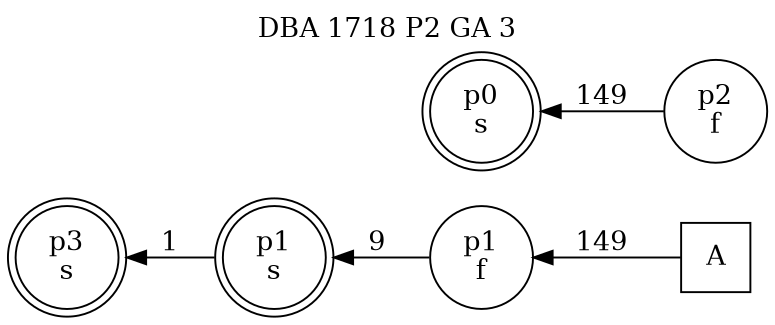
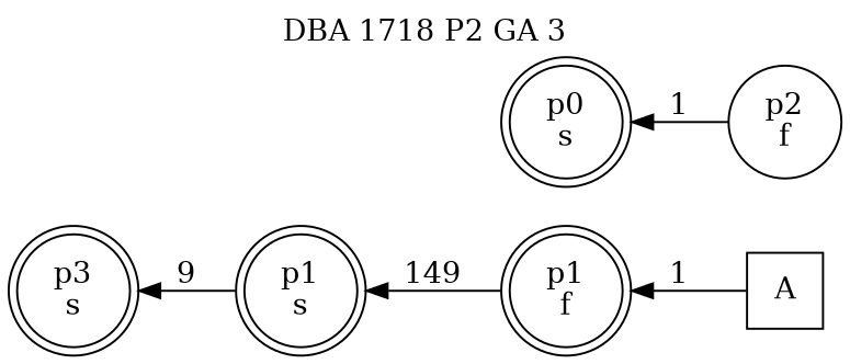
  digraph {
    label=" DBA 1718 P2 GA 3 "
    labelloc=tl
    rankdir=RL
    node [shape=doublecircle]
    n1 [label=A shape=square]
-   n2 [label="p1\nf" shape=circle]
+   n2 [label="p1\nf"]
    n3 [label="p1\ns"]
    n4 [label="p3\ns"]
    n5 [label="p2\nf" shape=circle]
    n6 [label="p0\ns"]
-   n1 -> n2 [label=149]
-   n2 -> n3 [label=9]
-   n3 -> n4 [label=1]
-   n5 -> n6 [label=149]
+   n1 -> n2 [label=1]
+   n2 -> n3 [label=149]
+   n3 -> n4 [label=9]
+   n5 -> n6 [label=1]
  }
